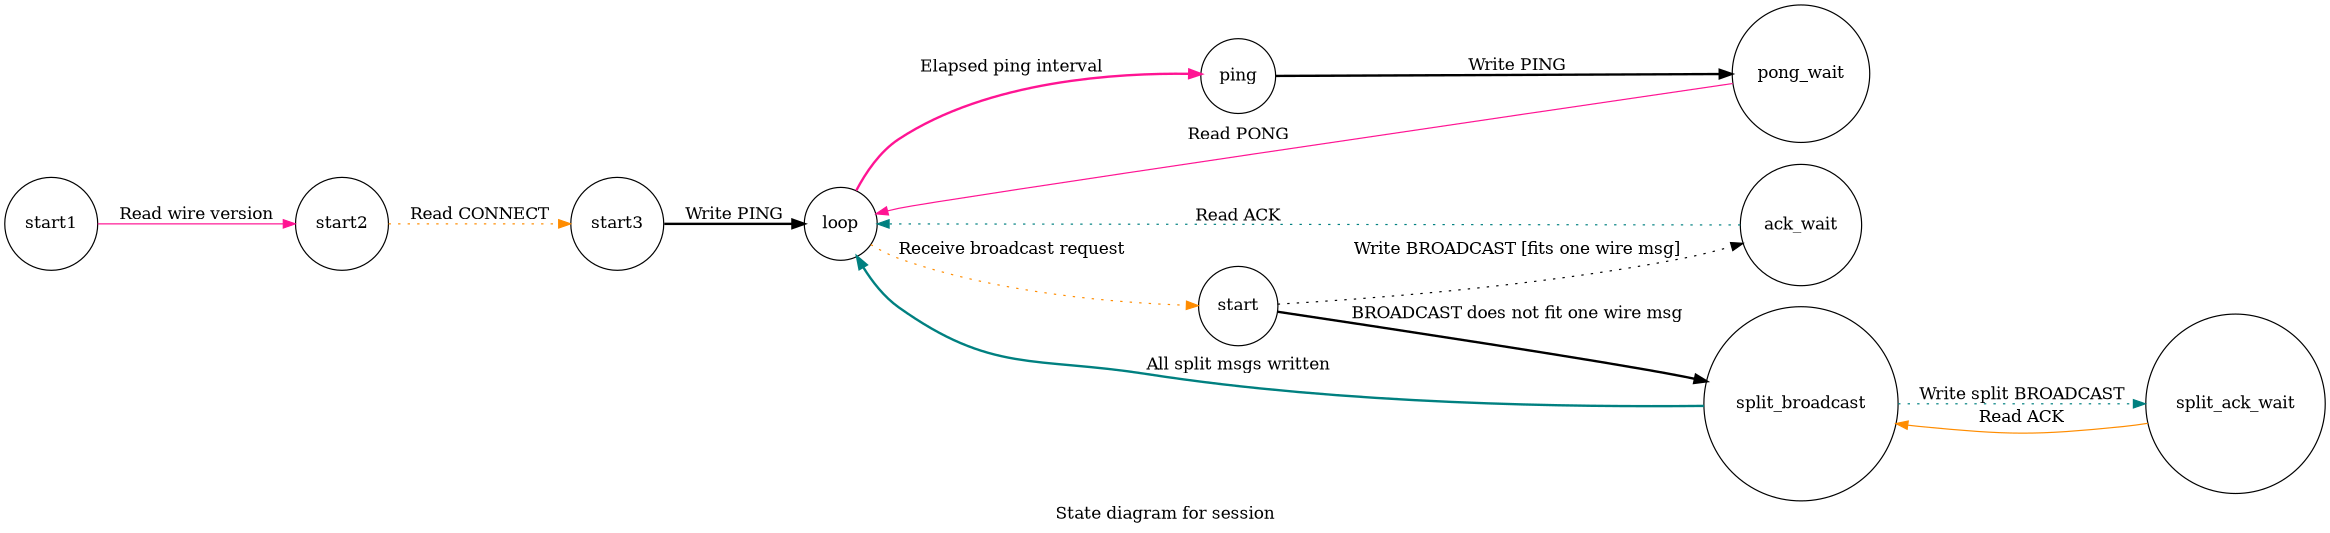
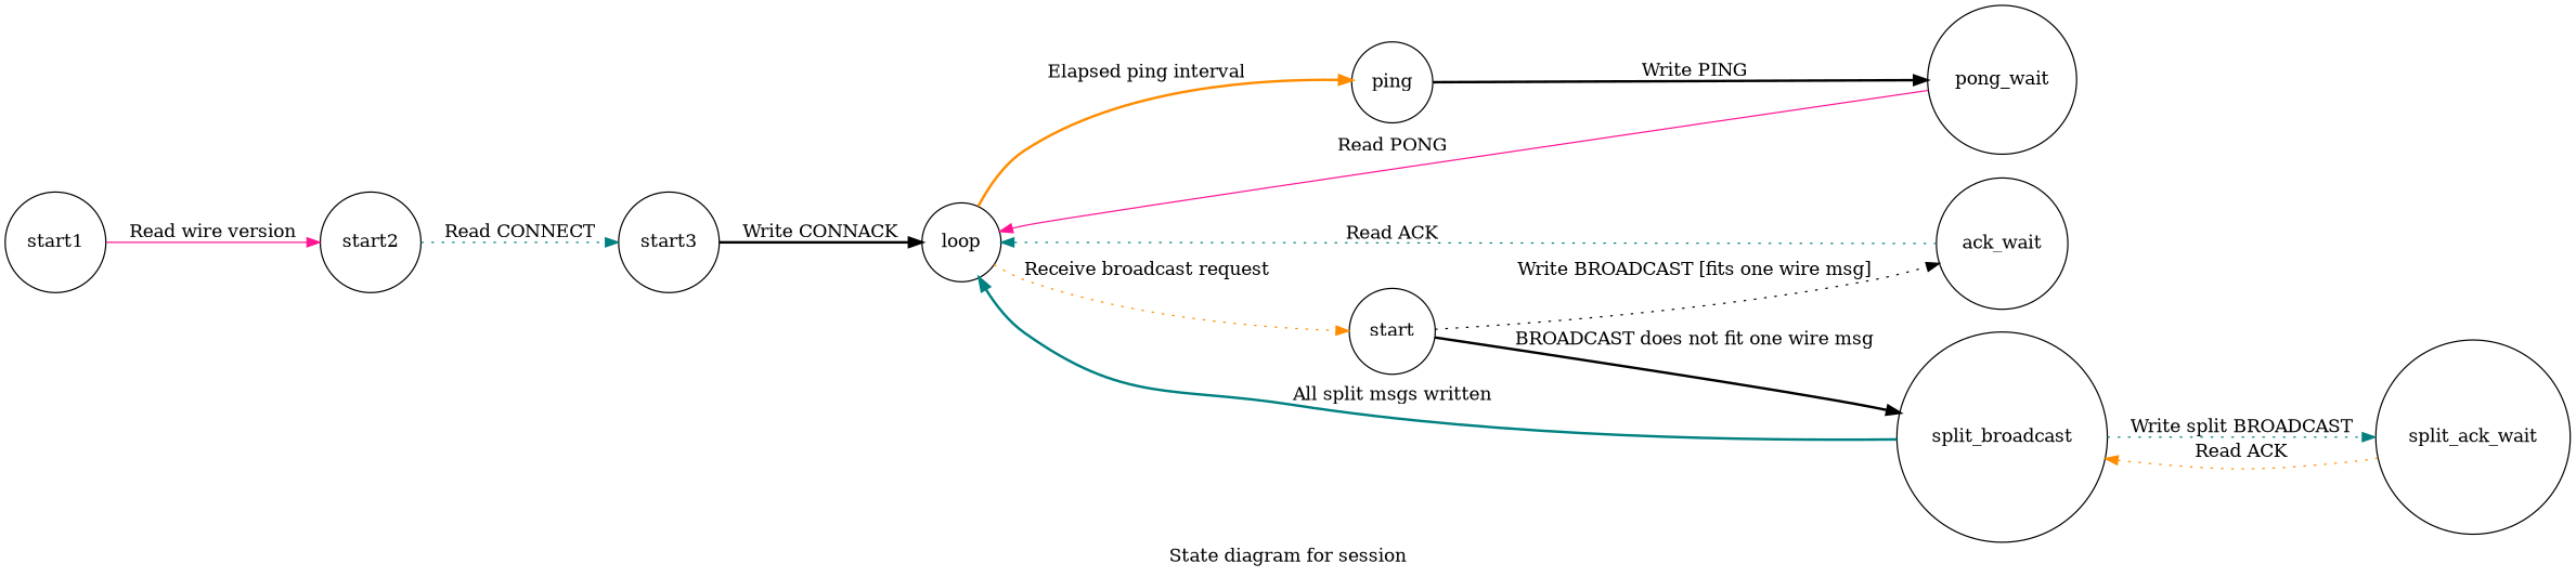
  digraph {
    label="State diagram for session"
    rankdir=LR
    node [shape=circle]
    edge [color=black style=dotted]
    start1
    start2
    start3
    loop
    ping
    n6 [label=start]
    pong_wait
    ack_wait
    split_broadcast
    split_ack_wait
    start1 -> start2 [color=deeppink label="Read wire version" style=solid]
-   start2 -> start3 [color=darkorange label="Read CONNECT"]
-   start3 -> loop [label="Write PING" style=bold]
-   loop -> ping [color=deeppink label="Elapsed ping interval" style=bold]
+   start2 -> start3 [color=teal label="Read CONNECT"]
+   start3 -> loop [label="Write CONNACK" style=bold]
+   loop -> ping [color=darkorange label="Elapsed ping interval" style=bold]
    loop -> n6 [color=darkorange label="Receive broadcast request"]
    ping -> pong_wait [label="Write PING" style=bold]
    n6 -> ack_wait [label="Write BROADCAST [fits one wire msg]"]
    n6 -> split_broadcast [label="BROADCAST does not fit one wire msg" style=bold]
    pong_wait -> loop [color=deeppink label="Read PONG" style=solid]
    ack_wait -> loop [color=teal label="Read ACK"]
    split_broadcast -> loop [color=teal label="All split msgs written" style=bold]
    split_broadcast -> split_ack_wait [color=teal label="Write split BROADCAST"]
-   split_ack_wait -> split_broadcast [color=darkorange label="Read ACK" style=solid]
+   split_ack_wait -> split_broadcast [color=darkorange label="Read ACK"]
  }
